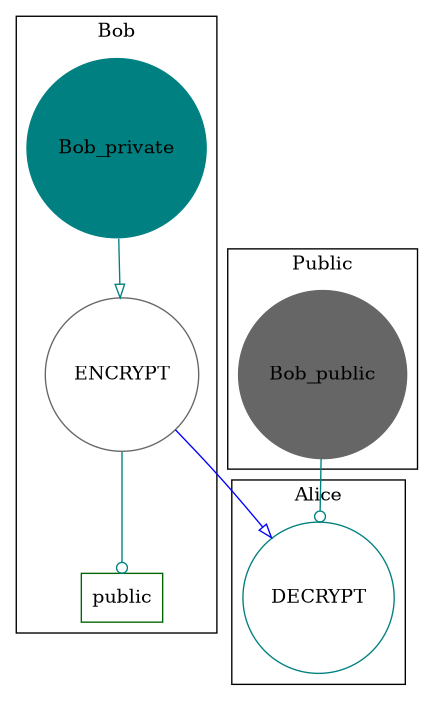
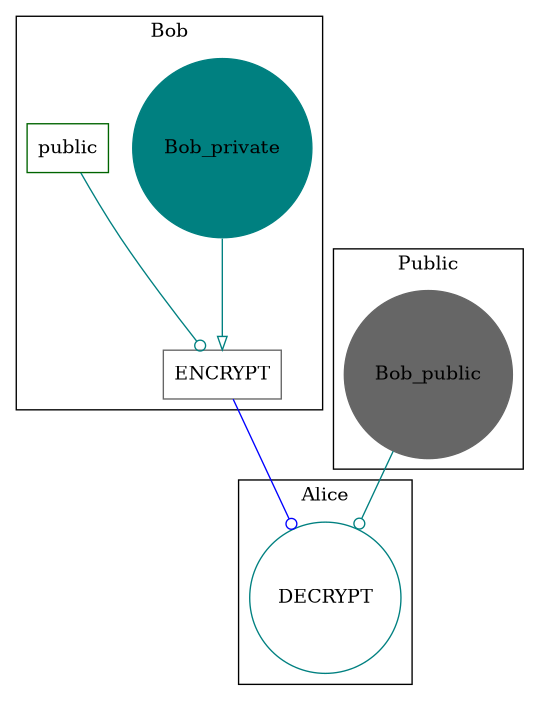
  digraph {
    node [color=teal shape=circle]
    edge [arrowhead=onormal color=teal]
    Bob_private [style=filled]
-   ENCRYPT [color=gray40]
+   ENCRYPT [color=gray40 shape=box]
    n3 [color=darkgreen label=public shape=box]
    Bob_public [color=gray40 style=filled]
    DECRYPT
    subgraph cluster_1 {
      label=Bob
      Bob_private
      ENCRYPT
      n3
    }
    subgraph cluster_2 {
      label=Public
      Bob_public
    }
    subgraph cluster_3 {
      label=Alice
      DECRYPT
    }
    Bob_private -> ENCRYPT
-   ENCRYPT -> DECRYPT [color=blue]
-   ENCRYPT -> n3 [arrowhead=odot]
+   ENCRYPT -> DECRYPT [arrowhead=odot color=blue]
+   n3 -> ENCRYPT [arrowhead=odot]
    Bob_public -> DECRYPT [arrowhead=odot]
  }
